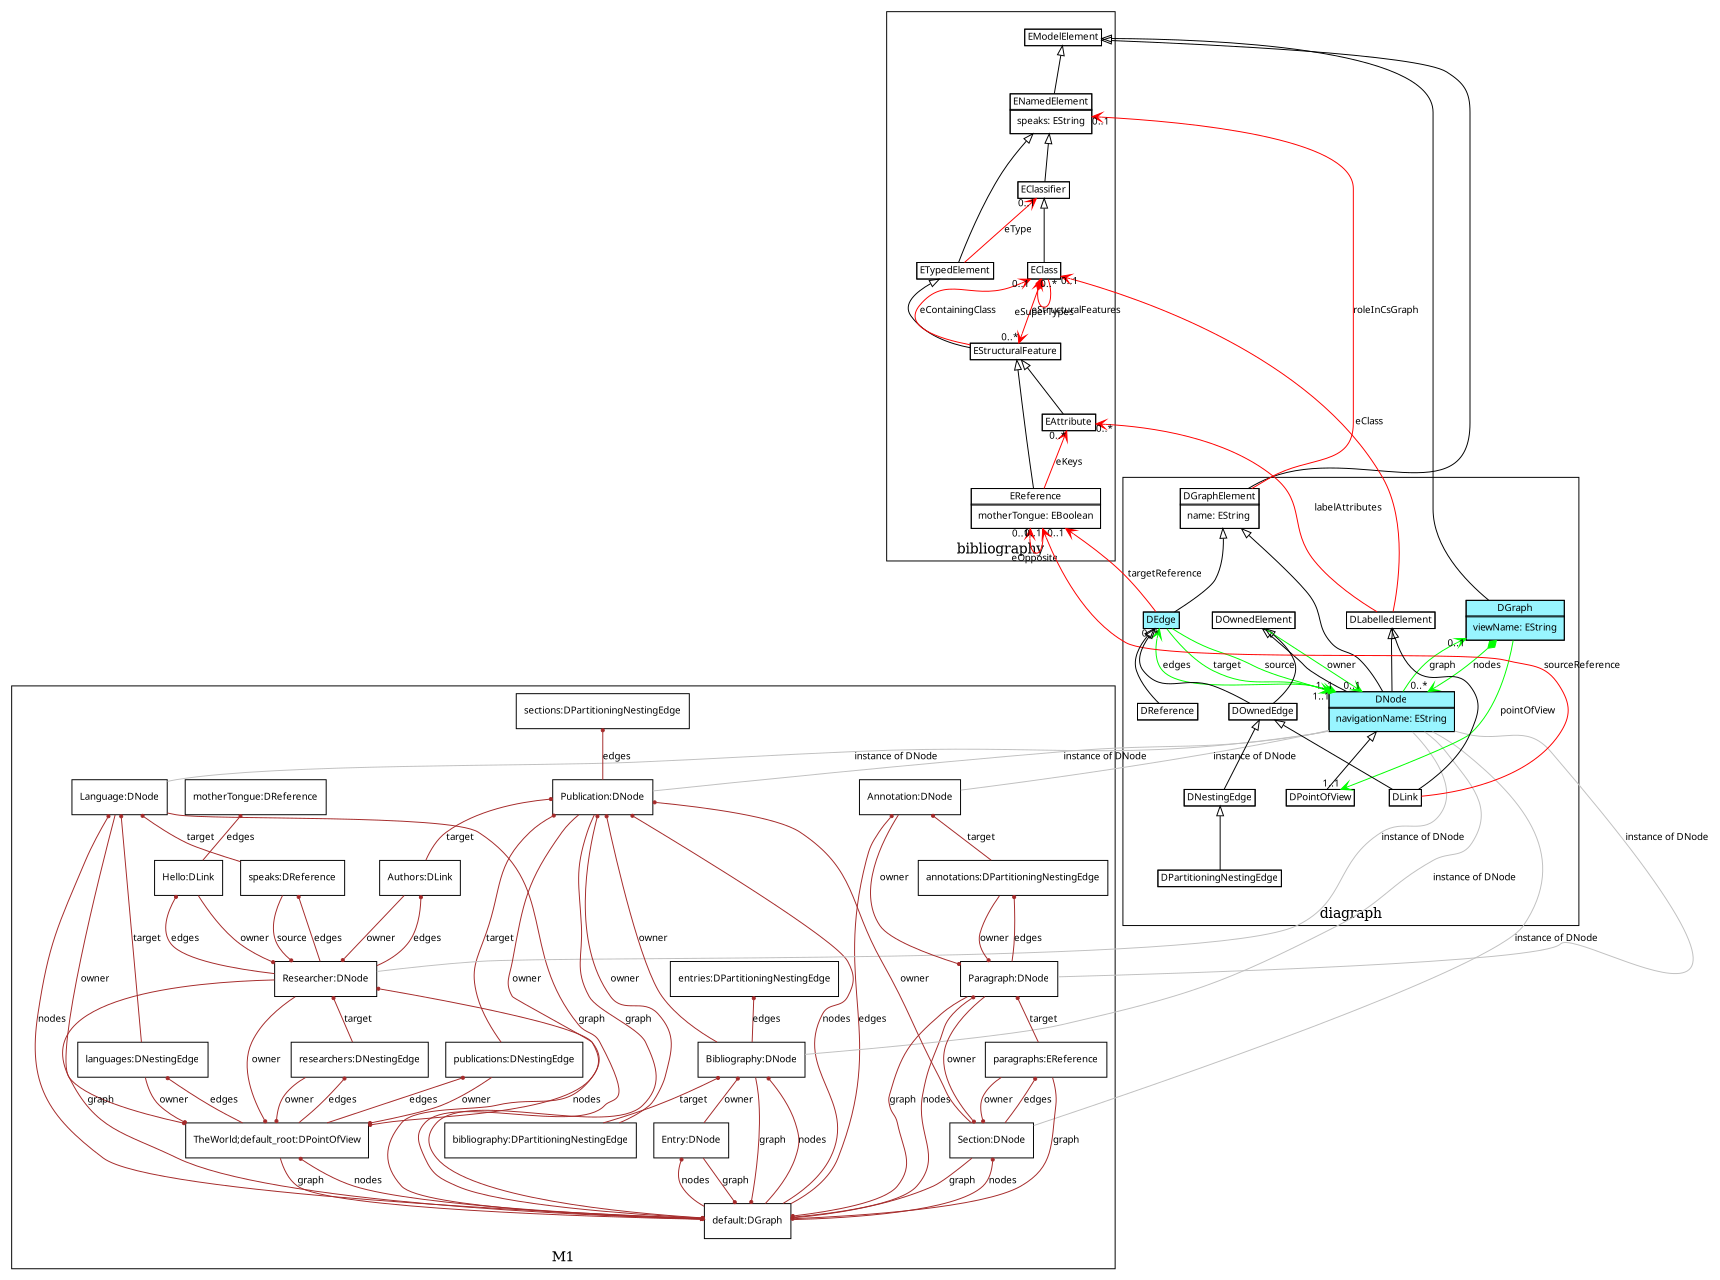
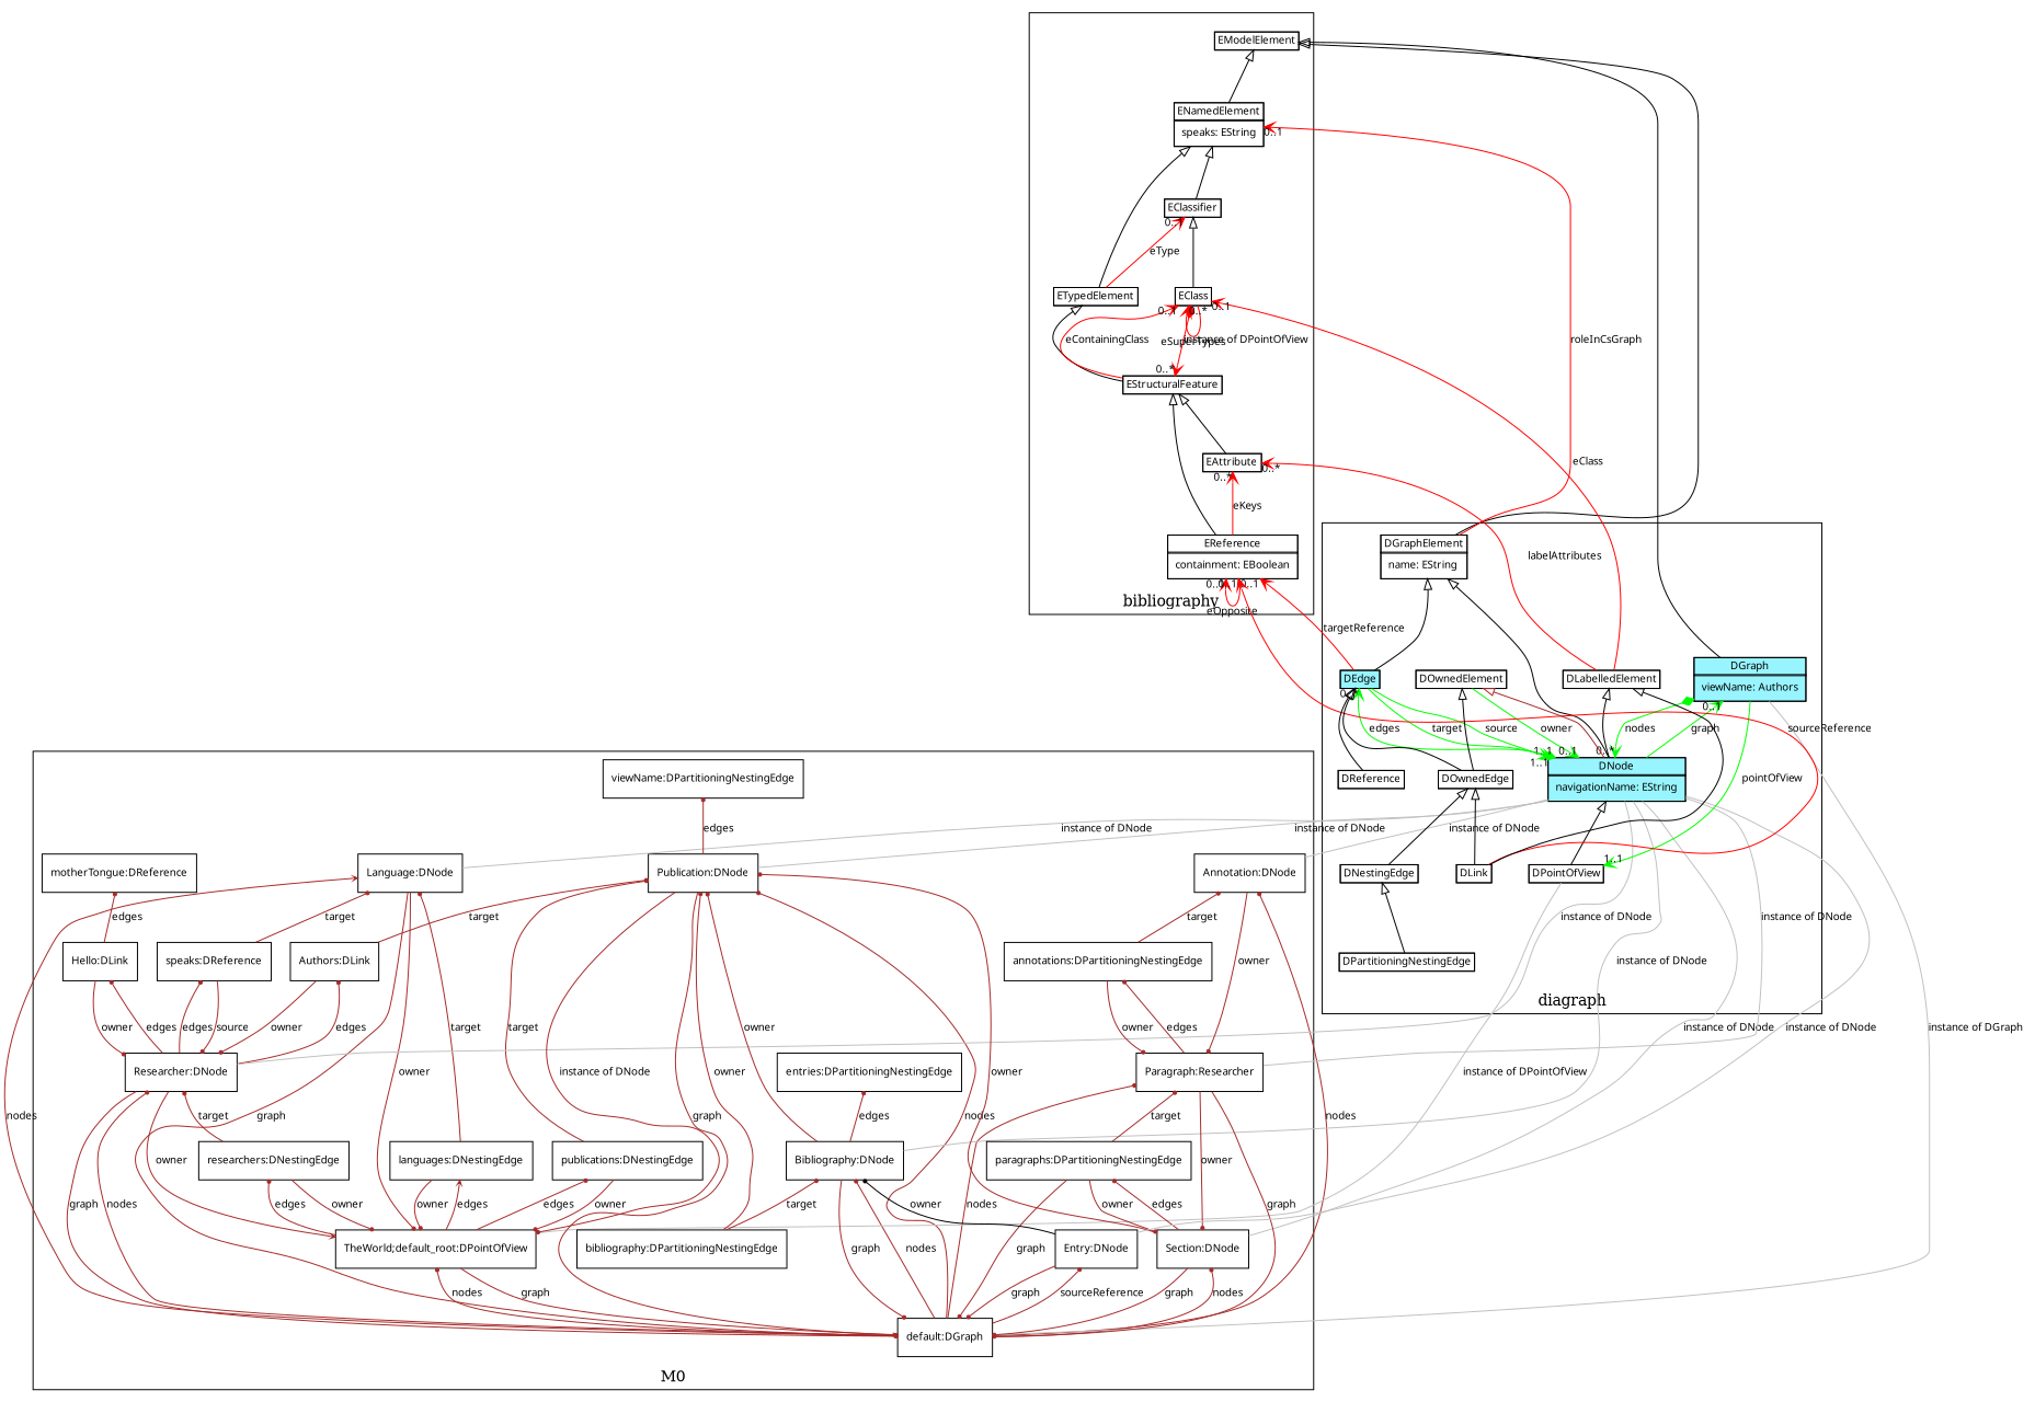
  digraph {
    labelfloat=true
    rankdir=BT
    node [fontname=Verdana fontsize=10 shape=box]
    edge [arrowhead=dot arrowsize=0.4 color=brown fontname=Verdana fontsize=10]
    n1 [label="default:DGraph"]
    n2 [label="TheWorld;default_root:DPointOfView"]
    n3 [label="languages:DNestingEdge"]
    n4 [label="researchers:DNestingEdge"]
    n5 [label="publications:DNestingEdge"]
    n6 [label="Language:DNode"]
    n7 [label="Researcher:DNode"]
    n8 [label="Hello:DLink"]
    n9 [label="Authors:DLink"]
    n10 [label="speaks:DReference"]
    n11 [label="motherTongue:DReference"]
    n12 [label="Publication:DNode"]
    n13 [label="bibliography:DPartitioningNestingEdge"]
-   n14 [label="sections:DPartitioningNestingEdge"]
+   n14 [label="viewName:DPartitioningNestingEdge"]
    n15 [label="Bibliography:DNode"]
    n16 [label="entries:DPartitioningNestingEdge"]
    n17 [label="Section:DNode"]
-   n18 [label="paragraphs:EReference"]
-   n19 [label="Paragraph:DNode"]
+   n18 [label="paragraphs:DPartitioningNestingEdge"]
+   n19 [label="Paragraph:Researcher"]
    n20 [label="annotations:DPartitioningNestingEdge"]
    n21 [label="Annotation:DNode"]
    n22 [label="Entry:DNode"]
    n23 [label=<<TABLE  cellspacing="-1" cellpadding="0" border="0" > <!-- top  --> <TR><TD port="pid20030028"><TABLE bgcolor=".0 .0 1.0" cellspacing="-1" border="1" ><TR><TD>EModelElement</TD></TR> </TABLE> </TD></TR></TABLE>> shape=none]
    n24 [label=<<TABLE  cellspacing="-1" cellpadding="0" border="0" > <!-- top  --> <TR><TD port="pid28490615"><TABLE bgcolor=".0 .0 1.0" cellspacing="-1" border="1" ><TR><TD>ENamedElement</TD></TR> <TR><TD><TABLE border="0"> <!-- attr 4  --><TR><TD port="pENamedElement_name" align="left">speaks: EString</TD></TR></TABLE></TD></TR> </TABLE> </TD></TR></TABLE>> shape=none]
    n25 [label=<<TABLE  cellspacing="-1" cellpadding="0" border="0" > <!-- top  --> <TR><TD port="pid30144187"><TABLE bgcolor=".0 .0 1.0" cellspacing="-1" border="1" ><TR><TD>EClassifier</TD></TR> </TABLE> </TD></TR></TABLE>> shape=none]
    n26 [label=<<TABLE  cellspacing="-1" cellpadding="0" border="0" > <!-- top  --> <TR><TD port="pid14797428"><TABLE bgcolor=".0 .0 1.0" cellspacing="-1" border="1" ><TR><TD>ETypedElement</TD></TR> </TABLE> </TD></TR></TABLE>> shape=none]
    n27 [label=<<TABLE  cellspacing="-1" cellpadding="0" border="0" > <!-- top  --> <TR><TD port="pid18130695"><TABLE bgcolor=".0 .0 1.0" cellspacing="-1" border="1" ><TR><TD>EStructuralFeature</TD></TR> </TABLE> </TD></TR></TABLE>> shape=none]
    n28 [label=<<TABLE  cellspacing="-1" cellpadding="0" border="0" > <!-- top  --> <TR><TD port="pid15889588"><TABLE bgcolor=".0 .0 1.0" cellspacing="-1" border="1" ><TR><TD>EClass</TD></TR> </TABLE> </TD></TR></TABLE>> shape=none]
    n29 [label=<<TABLE  cellspacing="-1" cellpadding="0" border="0" > <!-- top  --> <TR><TD port="pid4289465"><TABLE bgcolor=".0 .0 1.0" cellspacing="-1" border="1" ><TR><TD>EAttribute</TD></TR> </TABLE> </TD></TR></TABLE>> shape=none]
-   n30 [label=<<TABLE  cellspacing="-1" cellpadding="0" border="0" > <!-- top  --> <TR><TD port="pid12880759"><TABLE bgcolor=".0 .0 1.0" cellspacing="-1" border="1" ><TR><TD>EReference</TD></TR> <TR><TD><TABLE border="0"> <!-- attr 4  --><TR><TD port="pEReference_containment" align="left">motherTongue: EBoolean</TD></TR></TABLE></TD></TR> </TABLE> </TD></TR></TABLE>> shape=none]
+   n30 [label=<<TABLE  cellspacing="-1" cellpadding="0" border="0" > <!-- top  --> <TR><TD port="pid12880759"><TABLE bgcolor=".0 .0 1.0" cellspacing="-1" border="1" ><TR><TD>EReference</TD></TR> <TR><TD><TABLE border="0"> <!-- attr 4  --><TR><TD port="pEReference_containment" align="left">containment: EBoolean</TD></TR></TABLE></TD></TR> </TABLE> </TD></TR></TABLE>> shape=none]
    n31 [label=<<TABLE  cellspacing="-1" cellpadding="0" border="0" > <!-- top  --> <TR><TD port="pid31871634"><TABLE bgcolor=".0 .0 1.0" cellspacing="-1" border="1" ><TR><TD>DPointOfView</TD></TR> </TABLE> </TD></TR></TABLE>> shape=none]
-   n32 [label=<<TABLE  cellspacing="-1" cellpadding="0" border="0" > <!-- top  --> <TR><TD port="pid20269594"><TABLE bgcolor="cadetblue1" cellspacing="-1" border="1" ><TR><TD>DGraph</TD></TR> <TR><TD><TABLE border="0"> <!-- attr 4  --><TR><TD port="pDGraph_layerName" align="left">viewName: EString</TD></TR></TABLE></TD></TR> </TABLE> </TD></TR></TABLE>> shape=none]
+   n32 [label=<<TABLE  cellspacing="-1" cellpadding="0" border="0" > <!-- top  --> <TR><TD port="pid20269594"><TABLE bgcolor="cadetblue1" cellspacing="-1" border="1" ><TR><TD>DGraph</TD></TR> <TR><TD><TABLE border="0"> <!-- attr 4  --><TR><TD port="pDGraph_layerName" align="left">viewName: Authors</TD></TR></TABLE></TD></TR> </TABLE> </TD></TR></TABLE>> shape=none]
    n33 [label=<<TABLE  cellspacing="-1" cellpadding="0" border="0" > <!-- top  --> <TR><TD port="pid1845590"><TABLE bgcolor="cadetblue1" cellspacing="-1" border="1" ><TR><TD>DNode</TD></TR> <TR><TD><TABLE border="0"> <!-- attr 4  --><TR><TD port="pDNode_navigationName" align="left">navigationName: EString</TD></TR></TABLE></TD></TR> </TABLE> </TD></TR></TABLE>> shape=none]
    n34 [label=<<TABLE  cellspacing="-1" cellpadding="0" border="0" > <!-- top  --> <TR><TD port="pid4757663"><TABLE bgcolor=".0 .0 1.0" cellspacing="-1" border="1" ><TR><TD>DGraphElement</TD></TR> <TR><TD><TABLE border="0"> <!-- attr 4  --><TR><TD port="pDGraphElement_name" align="left">name: EString</TD></TR></TABLE></TD></TR> </TABLE> </TD></TR></TABLE>> shape=none]
    n35 [label=<<TABLE  cellspacing="-1" cellpadding="0" border="0" > <!-- top  --> <TR><TD port="pid14552258"><TABLE bgcolor=".0 .0 1.0" cellspacing="-1" border="1" ><TR><TD>DLabelledElement</TD></TR> </TABLE> </TD></TR></TABLE>> shape=none]
    n36 [label=<<TABLE  cellspacing="-1" cellpadding="0" border="0" > <!-- top  --> <TR><TD port="pid1549148"><TABLE bgcolor=".0 .0 1.0" cellspacing="-1" border="1" ><TR><TD>DOwnedElement</TD></TR> </TABLE> </TD></TR></TABLE>> shape=none]
    n37 [label=<<TABLE  cellspacing="-1" cellpadding="0" border="0" > <!-- top  --> <TR><TD port="pid29651644"><TABLE bgcolor="cadetblue1" cellspacing="-1" border="1" ><TR><TD>DEdge</TD></TR> </TABLE> </TD></TR></TABLE>> shape=none]
    n38 [label=<<TABLE  cellspacing="-1" cellpadding="0" border="0" > <!-- top  --> <TR><TD port="pid31852738"><TABLE bgcolor=".0 .0 1.0" cellspacing="-1" border="1" ><TR><TD>DLink</TD></TR> </TABLE> </TD></TR></TABLE>> shape=none]
    n39 [label=<<TABLE  cellspacing="-1" cellpadding="0" border="0" > <!-- top  --> <TR><TD port="pid21569141"><TABLE bgcolor=".0 .0 1.0" cellspacing="-1" border="1" ><TR><TD>DOwnedEdge</TD></TR> </TABLE> </TD></TR></TABLE>> shape=none]
    n40 [label=<<TABLE  cellspacing="-1" cellpadding="0" border="0" > <!-- top  --> <TR><TD port="pid24027736"><TABLE bgcolor=".0 .0 1.0" cellspacing="-1" border="1" ><TR><TD>DReference</TD></TR> </TABLE> </TD></TR></TABLE>> shape=none]
    n41 [label=<<TABLE  cellspacing="-1" cellpadding="0" border="0" > <!-- top  --> <TR><TD port="pid6575534"><TABLE bgcolor=".0 .0 1.0" cellspacing="-1" border="1" ><TR><TD>DNestingEdge</TD></TR> </TABLE> </TD></TR></TABLE>> shape=none]
    n42 [label=<<TABLE  cellspacing="-1" cellpadding="0" border="0" > <!-- top  --> <TR><TD port="pid26478892"><TABLE bgcolor=".0 .0 1.0" cellspacing="-1" border="1" ><TR><TD>DPartitioningNestingEdge</TD></TR> </TABLE> </TD></TR></TABLE>> shape=none]
    subgraph cluster_1 {
-     label=M1
+     label=M0
      n1
      n2
      n3
      n4
      n5
      n6
      n7
      n8
      n9
      n10
      n11
      n12
      n13
      n14
      n15
      n16
      n17
      n18
      n19
      n20
      n21
      n22
    }
    subgraph cluster_2 {
      label=bibliography
      n23
      n24
      n25
      n26
      n27
      n28
      n29
      n30
    }
    subgraph cluster_3 {
      label=diagraph
      n31
      n32
      n33
      n34
      n35
      n36
      n37
      n38
      n39
      n40
      n41
      n42
    }
    n1 -> n2 [label=nodes]
-   n1 -> n6 [label=nodes]
+   n1 -> n6 [arrowhead=vee label=nodes]
    n1 -> n7 [label=nodes]
    n1 -> n12 [label=nodes]
    n1 -> n15 [label=nodes]
    n1 -> n17 [label=nodes]
    n1 -> n19 [label=nodes]
-   n1 -> n21 [label=edges]
-   n1 -> n22 [label=nodes]
+   n1 -> n21 [label=nodes]
+   n1 -> n22 [label=sourceReference]
+   n1 -> n32 [arrowhead=none color=gray headport=pid20269594 label="instance of DGraph   " arrowsize=""]
    n2 -> n1 [arrowhead=empty label="graph"]
-   n2 -> n3 [label=edges]
+   n2 -> n3 [arrowhead=vee label=edges]
    n2 -> n4 [label=edges]
    n2 -> n5 [label=edges]
+   n2 -> n31 [arrowhead=none color=gray headport=pid31871634 label="instance of DPointOfView   " arrowsize=""]
    n3 -> n2 [label=owner]
    n3 -> n6 [label=target]
    n4 -> n2 [label=owner]
    n4 -> n7 [label=target]
    n5 -> n2 [label=owner]
    n5 -> n12 [label=target]
    n6 -> n1 [label="graph"]
    n6 -> n2 [label=owner]
    n6 -> n33 [arrowhead=none color=gray headport=pid1845590 label="instance of DNode   " arrowsize=""]
    n7 -> n1 [label="graph"]
-   n7 -> n2 [label=owner]
+   n7 -> n2 [arrowhead=vee label=owner]
    n7 -> n8 [label=edges]
    n7 -> n9 [label=edges]
    n7 -> n10 [label=edges]
    n7 -> n33 [arrowhead=none color=gray headport=pid1845590 label="instance of DNode   " arrowsize=""]
    n8 -> n7 [label=owner]
    n8 -> n11 [label=edges]
    n9 -> n7 [label=owner]
    n9 -> n12 [label=target]
    n10 -> n6 [label=target]
    n10 -> n7 [label=source]
    n12 -> n1 [label="graph"]
-   n12 -> n2 [label=owner]
+   n12 -> n2 [label="instance of DNode   "]
    n12 -> n14 [label=edges]
    n12 -> n33 [arrowhead=none color=gray headport=pid1845590 label="instance of DNode   " arrowsize=""]
    n13 -> n12 [label=owner]
    n13 -> n15 [label=target]
    n15 -> n1 [label="graph"]
    n15 -> n12 [label=owner]
    n15 -> n16 [label=edges]
    n15 -> n33 [arrowhead=none color=gray headport=pid1845590 label="instance of DNode   " arrowsize=""]
    n17 -> n1 [label="graph"]
    n17 -> n12 [label=owner]
    n17 -> n18 [label=edges]
    n17 -> n33 [arrowhead=none color=gray headport=pid1845590 label="instance of DNode   " arrowsize=""]
    n18 -> n1 [label="graph"]
    n18 -> n17 [label=owner]
    n18 -> n19 [label=target]
    n19 -> n1 [label="graph"]
    n19 -> n17 [label=owner]
    n19 -> n20 [label=edges]
    n19 -> n33 [arrowhead=none color=gray headport=pid1845590 label="instance of DNode   " arrowsize=""]
    n20 -> n19 [label=owner]
    n20 -> n21 [label=target]
    n21 -> n19 [label=owner]
    n21 -> n33 [arrowhead=none color=gray headport=pid1845590 label="instance of DNode   " arrowsize=""]
    n22 -> n1 [label="graph"]
-   n22 -> n15 [label=owner]
+   n22 -> n15 [color=black label=owner]
+   n22 -> n33 [arrowhead=none color=gray headport=pid1845590 label="instance of DNode   " arrowsize=""]
    n24 -> n23 [arrowhead=empty color=black headport=pid20030028 tailport=pid28490615 arrowsize=""]
    n25 -> n24 [arrowhead=empty color=black headport=pid28490615 tailport=pid30144187 arrowsize=""]
    n26 -> n24 [arrowhead=empty color=black headport=pid28490615 tailport=pid14797428 arrowsize=""]
    n26 -> n25 [arrowhead=vee color=red headlabel="0..1" headport=pid30144187 label=eType tailport=pid14797428 arrowsize=""]
    n27 -> n26 [arrowhead=empty color=black headport=pid14797428 tailport=pid18130695 arrowsize=""]
    n27 -> n28 [arrowhead=vee color=red headlabel="0..1" headport=pid15889588 label=eContainingClass tailport=pid18130695 arrowsize=""]
    n28 -> n25 [arrowhead=empty color=black headport=pid30144187 tailport=pid15889588 arrowsize=""]
-   n28 -> n27 [arrowhead=vee arrowtail=diamond color=red dir=both headlabel="0..*" headport=pid18130695 label=eStructuralFeatures tailport=pid15889588 arrowsize=""]
+   n28 -> n27 [arrowhead=vee arrowtail=diamond color=red dir=both headlabel="0..*" headport=pid18130695 label="instance of DPointOfView   " tailport=pid15889588 arrowsize=""]
    n28 -> n28 [arrowhead=vee color=red headlabel="0..*" headport=pid15889588 label=eSuperTypes tailport=pid15889588 arrowsize=""]
    n29 -> n27 [arrowhead=empty color=black headport=pid18130695 tailport=pid4289465 arrowsize=""]
    n30 -> n27 [arrowhead=empty color=black headport=pid18130695 tailport=pid12880759 arrowsize=""]
    n30 -> n29 [arrowhead=vee color=red headlabel="0..*" headport=pid4289465 label=eKeys tailport=pid12880759 arrowsize=""]
    n30 -> n30 [arrowhead=vee color=red headlabel="0..1" headport=pid12880759 label=eOpposite tailport=pid12880759 arrowsize=""]
    n31 -> n33 [arrowhead=empty color=black headport=pid1845590 tailport=pid31871634 arrowsize=""]
    n32 -> n23 [arrowhead=empty color=black headport=pid20030028 tailport=pid20269594 arrowsize=""]
    n32 -> n31 [arrowhead=vee color=green headlabel="1..1" headport=pid31871634 label=pointOfView tailport=pid20269594 arrowsize=""]
    n32 -> n33 [arrowhead=vee arrowtail=diamond color=green dir=both headlabel="0..*" headport=pid1845590 label=nodes tailport=pid20269594 arrowsize=""]
    n33 -> n32 [arrowhead=vee color=green headlabel="0..1" headport=pid20269594 label="graph" tailport=pid1845590 arrowsize=""]
    n33 -> n34 [arrowhead=empty color=black headport=pid4757663 tailport=pid1845590 arrowsize=""]
    n33 -> n35 [arrowhead=empty color=black headport=pid14552258 tailport=pid1845590 arrowsize=""]
-   n33 -> n36 [arrowhead=empty color=black headport=pid1549148 tailport=pid1845590 arrowsize=""]
+   n33 -> n36 [arrowhead=empty headport=pid1549148 tailport=pid1845590 arrowsize=""]
    n33 -> n37 [arrowhead=vee arrowtail=diamond color=green dir=both headlabel="0..*" headport=pid29651644 label=edges tailport=pid1845590 arrowsize=""]
    n34 -> n23 [arrowhead=empty color=black headport=pid20030028 tailport=pid4757663 arrowsize=""]
    n34 -> n24 [arrowhead=vee color=red headlabel="0..1" headport=pid28490615 label=roleInCsGraph tailport=pid4757663 arrowsize=""]
    n35 -> n28 [arrowhead=vee color=red headlabel="0..1" headport=pid15889588 label=eClass tailport=pid14552258 arrowsize=""]
    n35 -> n29 [arrowhead=vee color=red headlabel="0..*" headport=pid4289465 label=labelAttributes tailport=pid14552258 arrowsize=""]
    n36 -> n33 [arrowhead=vee color=green headlabel="0..1" headport=pid1845590 label=owner tailport=pid1549148 arrowsize=""]
    n37 -> n30 [arrowhead=vee color=red headlabel="0..1" headport=pid12880759 label=targetReference tailport=pid29651644 arrowsize=""]
    n37 -> n33 [arrowhead=vee color=green headlabel="1..1" headport=pid1845590 label=target tailport=pid29651644 arrowsize=""]
    n37 -> n33 [arrowhead=vee color=green headlabel="1..1" headport=pid1845590 label=source tailport=pid29651644 arrowsize=""]
    n37 -> n34 [arrowhead=empty color=black headport=pid4757663 tailport=pid29651644 arrowsize=""]
    n38 -> n30 [arrowhead=vee color=red headlabel="0..1" headport=pid12880759 label=sourceReference tailport=pid31852738 arrowsize=""]
    n38 -> n35 [arrowhead=empty color=black headport=pid14552258 tailport=pid31852738 arrowsize=""]
    n38 -> n39 [arrowhead=empty color=black headport=pid21569141 tailport=pid31852738 arrowsize=""]
    n39 -> n36 [arrowhead=empty color=black headport=pid1549148 tailport=pid21569141 arrowsize=""]
    n39 -> n37 [arrowhead=empty color=black headport=pid29651644 tailport=pid21569141 arrowsize=""]
    n40 -> n37 [arrowhead=empty color=black headport=pid29651644 tailport=pid24027736 arrowsize=""]
    n41 -> n39 [arrowhead=empty color=black headport=pid21569141 tailport=pid6575534 arrowsize=""]
    n42 -> n41 [arrowhead=empty color=black headport=pid6575534 tailport=pid26478892 arrowsize=""]
  }
